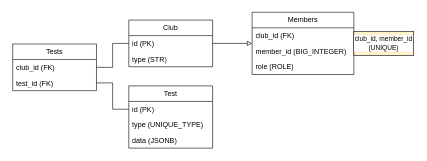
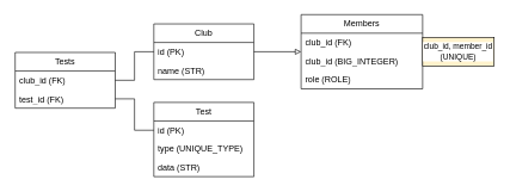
  <mxCell id="0" />
  <mxCell id="1" parent="0" />
  <mxCell id="2" value="" style="edgeStyle=orthogonalEdgeStyle;rounded=0;orthogonalLoop=1;jettySize=auto;html=1;strokeColor=default;endArrow=block;endFill=0;" edge="1" parent="1" source="4" target="11"><mxGeometry relative="1" as="geometry" /></mxCell>
  <mxCell id="3" value="" style="edgeStyle=orthogonalEdgeStyle;shape=connector;rounded=0;orthogonalLoop=1;jettySize=auto;html=1;strokeColor=default;align=center;verticalAlign=middle;fontFamily=Helvetica;fontSize=11;fontColor=default;labelBackgroundColor=default;endArrow=none;endFill=0;" edge="1" parent="1" source="4" target="7"><mxGeometry relative="1" as="geometry" /></mxCell>
  <mxCell id="4" value="Club" style="swimlane;fontStyle=0;childLayout=stackLayout;horizontal=1;startSize=26;fillColor=none;horizontalStack=0;resizeParent=1;resizeParentMax=0;resizeLast=0;collapsible=1;marginBottom=0;whiteSpace=wrap;html=1;" vertex="1" parent="1"><mxGeometry x="214" y="33" width="140" height="78" as="geometry" /></mxCell>
  <mxCell id="5" value="id (PK)" style="text;strokeColor=none;fillColor=none;align=left;verticalAlign=top;spacingLeft=4;spacingRight=4;overflow=hidden;rotatable=0;points=[[0,0.5],[1,0.5]];portConstraint=eastwest;whiteSpace=wrap;html=1;" vertex="1" parent="4"><mxGeometry y="26" width="140" height="26" as="geometry" /></mxCell>
- <mxCell id="6" value="type (STR)" style="text;strokeColor=none;fillColor=none;align=left;verticalAlign=top;spacingLeft=4;spacingRight=4;overflow=hidden;rotatable=0;points=[[0,0.5],[1,0.5]];portConstraint=eastwest;whiteSpace=wrap;html=1;" vertex="1" parent="4"><mxGeometry y="52" width="140" height="26" as="geometry" /></mxCell>
+ <mxCell id="6" value="name (STR)" style="text;strokeColor=none;fillColor=none;align=left;verticalAlign=top;spacingLeft=4;spacingRight=4;overflow=hidden;rotatable=0;points=[[0,0.5],[1,0.5]];portConstraint=eastwest;whiteSpace=wrap;html=1;" vertex="1" parent="4"><mxGeometry y="52" width="140" height="26" as="geometry" /></mxCell>
  <mxCell id="7" value="Tests" style="swimlane;fontStyle=0;childLayout=stackLayout;horizontal=1;startSize=26;fillColor=none;horizontalStack=0;resizeParent=1;resizeParentMax=0;resizeLast=0;collapsible=1;marginBottom=0;whiteSpace=wrap;html=1;" vertex="1" parent="1"><mxGeometry x="20" y="73" width="140" height="78" as="geometry" /></mxCell>
  <mxCell id="8" value="club_id (FK)" style="text;strokeColor=none;fillColor=none;align=left;verticalAlign=top;spacingLeft=4;spacingRight=4;overflow=hidden;rotatable=0;points=[[0,0.5],[1,0.5]];portConstraint=eastwest;whiteSpace=wrap;html=1;" vertex="1" parent="7"><mxGeometry y="26" width="140" height="26" as="geometry" /></mxCell>
  <mxCell id="9" value="test_id (FK)" style="text;strokeColor=none;fillColor=none;align=left;verticalAlign=top;spacingLeft=4;spacingRight=4;overflow=hidden;rotatable=0;points=[[0,0.5],[1,0.5]];portConstraint=eastwest;whiteSpace=wrap;html=1;" vertex="1" parent="7"><mxGeometry y="52" width="140" height="26" as="geometry" /></mxCell>
  <mxCell id="10" value="" style="group" vertex="1" connectable="0" parent="1"><mxGeometry x="420" y="20" width="240" height="104" as="geometry" /></mxCell>
  <mxCell id="11" value="Members" style="swimlane;fontStyle=0;childLayout=stackLayout;horizontal=1;startSize=26;fillColor=none;horizontalStack=0;resizeParent=1;resizeParentMax=0;resizeLast=0;collapsible=1;marginBottom=0;whiteSpace=wrap;html=1;" vertex="1" parent="10"><mxGeometry width="170" height="104" as="geometry" /></mxCell>
  <mxCell id="12" value="club_id (FK)" style="text;strokeColor=none;fillColor=none;align=left;verticalAlign=top;spacingLeft=4;spacingRight=4;overflow=hidden;rotatable=0;points=[[0,0.5],[1,0.5]];portConstraint=eastwest;whiteSpace=wrap;html=1;" vertex="1" parent="11"><mxGeometry y="26" width="170" height="26" as="geometry" /></mxCell>
- <mxCell id="13" value="member_id (BIG_INTEGER)" style="text;strokeColor=none;fillColor=none;align=left;verticalAlign=top;spacingLeft=4;spacingRight=4;overflow=hidden;rotatable=0;points=[[0,0.5],[1,0.5]];portConstraint=eastwest;whiteSpace=wrap;html=1;" vertex="1" parent="11"><mxGeometry y="52" width="170" height="26" as="geometry" /></mxCell>
+ <mxCell id="13" value="club_id (BIG_INTEGER)" style="text;strokeColor=none;fillColor=none;align=left;verticalAlign=top;spacingLeft=4;spacingRight=4;overflow=hidden;rotatable=0;points=[[0,0.5],[1,0.5]];portConstraint=eastwest;whiteSpace=wrap;html=1;" vertex="1" parent="11"><mxGeometry y="52" width="170" height="26" as="geometry" /></mxCell>
  <mxCell id="14" value="role (ROLE)" style="text;strokeColor=none;fillColor=none;align=left;verticalAlign=top;spacingLeft=4;spacingRight=4;overflow=hidden;rotatable=0;points=[[0,0.5],[1,0.5]];portConstraint=eastwest;whiteSpace=wrap;html=1;" vertex="1" parent="11"><mxGeometry y="78" width="170" height="26" as="geometry" /></mxCell>
  <mxCell id="15" value="club_id, member_id (UNIQUE)" style="rounded=0;whiteSpace=wrap;html=1;fontFamily=Helvetica;fontSize=11;fontColor=default;labelBackgroundColor=default;fillColor=#fff2cc;" vertex="1" parent="10"><mxGeometry x="170" y="32" width="100" height="40" as="geometry" /></mxCell>
  <mxCell id="16" value="Test" style="swimlane;fontStyle=0;childLayout=stackLayout;horizontal=1;startSize=26;fillColor=none;horizontalStack=0;resizeParent=1;resizeParentMax=0;resizeLast=0;collapsible=1;marginBottom=0;whiteSpace=wrap;html=1;" vertex="1" parent="1"><mxGeometry x="214" y="143" width="140" height="104" as="geometry" /></mxCell>
  <mxCell id="17" value="id (PK)" style="text;strokeColor=none;fillColor=none;align=left;verticalAlign=top;spacingLeft=4;spacingRight=4;overflow=hidden;rotatable=0;points=[[0,0.5],[1,0.5]];portConstraint=eastwest;whiteSpace=wrap;html=1;" vertex="1" parent="16"><mxGeometry y="26" width="140" height="26" as="geometry" /></mxCell>
  <mxCell id="18" value="type (UNIQUE_TYPE)" style="text;strokeColor=none;fillColor=none;align=left;verticalAlign=top;spacingLeft=4;spacingRight=4;overflow=hidden;rotatable=0;points=[[0,0.5],[1,0.5]];portConstraint=eastwest;whiteSpace=wrap;html=1;" vertex="1" parent="16"><mxGeometry y="52" width="140" height="26" as="geometry" /></mxCell>
- <mxCell id="19" value="data (JSONB)" style="text;strokeColor=none;fillColor=none;align=left;verticalAlign=top;spacingLeft=4;spacingRight=4;overflow=hidden;rotatable=0;points=[[0,0.5],[1,0.5]];portConstraint=eastwest;whiteSpace=wrap;html=1;" vertex="1" parent="16"><mxGeometry y="78" width="140" height="26" as="geometry" /></mxCell>
+ <mxCell id="19" value="data (STR)" style="text;strokeColor=none;fillColor=none;align=left;verticalAlign=top;spacingLeft=4;spacingRight=4;overflow=hidden;rotatable=0;points=[[0,0.5],[1,0.5]];portConstraint=eastwest;whiteSpace=wrap;html=1;" vertex="1" parent="16"><mxGeometry y="78" width="140" height="26" as="geometry" /></mxCell>
  <mxCell id="20" style="edgeStyle=orthogonalEdgeStyle;shape=connector;rounded=0;orthogonalLoop=1;jettySize=auto;html=1;exitX=1;exitY=0.5;exitDx=0;exitDy=0;entryX=0;entryY=0.5;entryDx=0;entryDy=0;strokeColor=default;align=center;verticalAlign=middle;fontFamily=Helvetica;fontSize=11;fontColor=default;labelBackgroundColor=default;endArrow=none;endFill=0;" edge="1" parent="1" source="9" target="17"><mxGeometry relative="1" as="geometry" /></mxCell>
